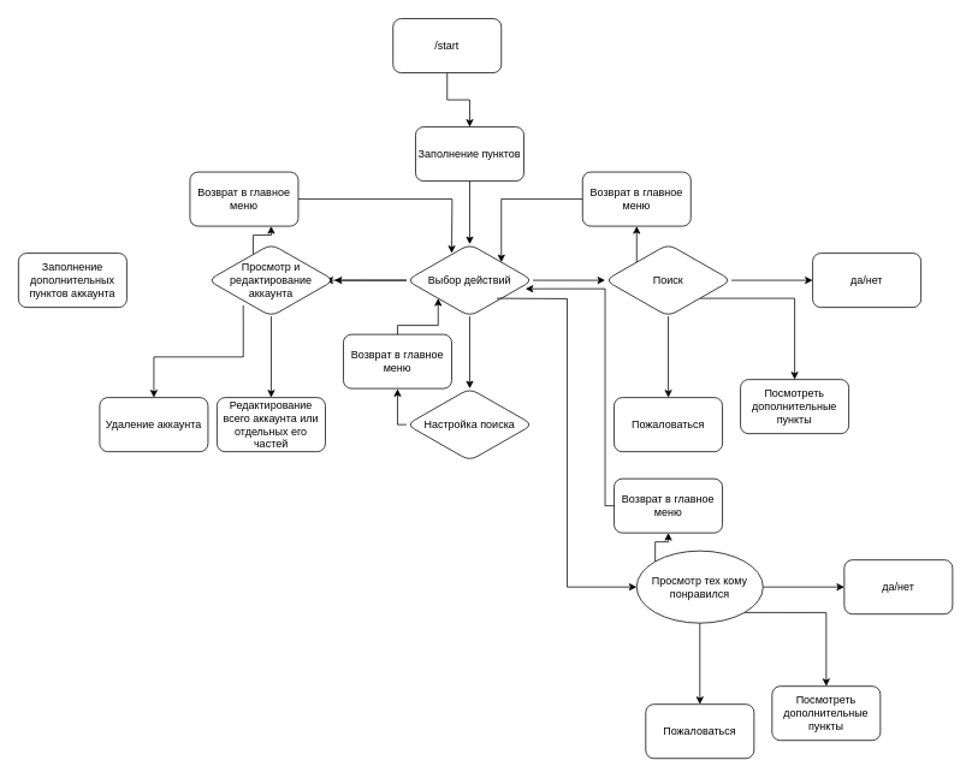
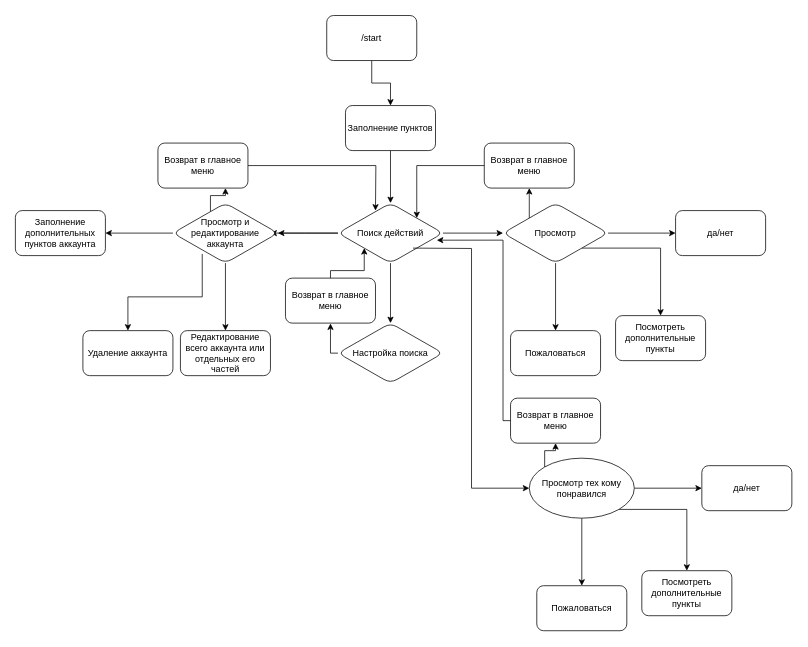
  <mxCell id="0" />
  <mxCell id="1" parent="0" />
  <mxCell id="2" value="" style="edgeStyle=orthogonalEdgeStyle;rounded=0;orthogonalLoop=1;jettySize=auto;html=1;" parent="1" source="3" target="5" edge="1"><mxGeometry relative="1" as="geometry" /></mxCell>
  <mxCell id="3" value="/start" style="rounded=1;whiteSpace=wrap;html=1;" parent="1" vertex="1"><mxGeometry x="435" y="20" width="120" height="60" as="geometry" /></mxCell>
  <mxCell id="4" value="" style="edgeStyle=orthogonalEdgeStyle;rounded=0;orthogonalLoop=1;jettySize=auto;html=1;" parent="1" source="5" target="10" edge="1"><mxGeometry relative="1" as="geometry" /></mxCell>
  <mxCell id="5" value="Заполнение пунктов" style="rounded=1;whiteSpace=wrap;html=1;" parent="1" vertex="1"><mxGeometry x="460" y="140" width="120" height="60" as="geometry" /></mxCell>
  <mxCell id="6" value="" style="edgeStyle=orthogonalEdgeStyle;rounded=0;orthogonalLoop=1;jettySize=auto;html=1;" parent="1" source="10" edge="1"><mxGeometry relative="1" as="geometry"><mxPoint x="360" y="310" as="targetPoint" /></mxGeometry></mxCell>
  <mxCell id="7" value="" style="edgeStyle=orthogonalEdgeStyle;rounded=0;orthogonalLoop=1;jettySize=auto;html=1;" parent="1" source="10" target="15" edge="1"><mxGeometry relative="1" as="geometry" /></mxCell>
  <mxCell id="8" value="" style="edgeStyle=orthogonalEdgeStyle;rounded=0;orthogonalLoop=1;jettySize=auto;html=1;" parent="1" source="10" target="16" edge="1"><mxGeometry relative="1" as="geometry" /></mxCell>
  <mxCell id="9" value="" style="edgeStyle=orthogonalEdgeStyle;rounded=0;orthogonalLoop=1;jettySize=auto;html=1;" parent="1" source="10" target="20" edge="1"><mxGeometry relative="1" as="geometry" /></mxCell>
- <mxCell id="10" value="Выбор действий" style="rhombus;whiteSpace=wrap;html=1;rounded=1;" parent="1" vertex="1"><mxGeometry x="450" y="270" width="140" height="80" as="geometry" /></mxCell>
+ <mxCell id="10" value="Поиск действий" style="rhombus;whiteSpace=wrap;html=1;rounded=1;" parent="1" vertex="1"><mxGeometry x="450" y="270" width="140" height="80" as="geometry" /></mxCell>
  <mxCell id="11" value="" style="edgeStyle=orthogonalEdgeStyle;rounded=0;orthogonalLoop=1;jettySize=auto;html=1;entryX=0.5;entryY=0;entryDx=0;entryDy=0;" parent="1" source="15" target="21" edge="1"><mxGeometry relative="1" as="geometry"><mxPoint x="300" y="430" as="targetPoint" /></mxGeometry></mxCell>
+ <mxCell id="12" value="" style="edgeStyle=orthogonalEdgeStyle;rounded=0;orthogonalLoop=1;jettySize=auto;html=1;" parent="1" source="15" target="22" edge="1"><mxGeometry relative="1" as="geometry" /></mxCell>
  <mxCell id="13" value="" style="edgeStyle=orthogonalEdgeStyle;rounded=0;orthogonalLoop=1;jettySize=auto;html=1;exitX=0.279;exitY=0.848;exitDx=0;exitDy=0;exitPerimeter=0;" parent="1" source="15" target="23" edge="1"><mxGeometry relative="1" as="geometry" /></mxCell>
  <mxCell id="14" value="" style="edgeStyle=orthogonalEdgeStyle;rounded=0;orthogonalLoop=1;jettySize=auto;html=1;" parent="1" source="15" target="25" edge="1"><mxGeometry relative="1" as="geometry"><Array as="points"><mxPoint x="280" y="260" /><mxPoint x="300" y="260" /></Array></mxGeometry></mxCell>
  <mxCell id="15" value="Просмотр и редактирование аккаунта" style="rhombus;whiteSpace=wrap;html=1;rounded=1;" parent="1" vertex="1"><mxGeometry x="230" y="270" width="140" height="80" as="geometry" /></mxCell>
  <mxCell id="16" value="Настройка поиска" style="rhombus;whiteSpace=wrap;html=1;rounded=1;" parent="1" vertex="1"><mxGeometry x="450" y="430" width="140" height="80" as="geometry" /></mxCell>
  <mxCell id="17" value="" style="edgeStyle=orthogonalEdgeStyle;rounded=0;orthogonalLoop=1;jettySize=auto;html=1;" parent="1" source="20" target="29" edge="1"><mxGeometry relative="1" as="geometry" /></mxCell>
  <mxCell id="18" value="" style="edgeStyle=orthogonalEdgeStyle;rounded=0;orthogonalLoop=1;jettySize=auto;html=1;" parent="1" source="20" target="30" edge="1"><mxGeometry relative="1" as="geometry" /></mxCell>
  <mxCell id="19" value="" style="edgeStyle=orthogonalEdgeStyle;rounded=0;orthogonalLoop=1;jettySize=auto;html=1;exitX=1;exitY=1;exitDx=0;exitDy=0;" parent="1" source="20" target="31" edge="1"><mxGeometry relative="1" as="geometry" /></mxCell>
- <mxCell id="20" value="Поиск" style="rhombus;whiteSpace=wrap;html=1;rounded=1;" parent="1" vertex="1"><mxGeometry x="670" y="270" width="140" height="80" as="geometry" /></mxCell>
+ <mxCell id="20" value="Просмотр" style="rhombus;whiteSpace=wrap;html=1;rounded=1;" parent="1" vertex="1"><mxGeometry x="670" y="270" width="140" height="80" as="geometry" /></mxCell>
  <mxCell id="21" value="Редактирование всего аккаунта или отдельных его частей" style="whiteSpace=wrap;html=1;rounded=1;" parent="1" vertex="1"><mxGeometry x="240" y="440" width="120" height="60" as="geometry" /></mxCell>
  <mxCell id="22" value="Заполнение дополнительных пунктов аккаунта" style="whiteSpace=wrap;html=1;rounded=1;" parent="1" vertex="1"><mxGeometry x="20" y="280" width="120" height="60" as="geometry" /></mxCell>
  <mxCell id="23" value="Удаление аккаунта" style="whiteSpace=wrap;html=1;rounded=1;" parent="1" vertex="1"><mxGeometry x="110" y="440" width="120" height="60" as="geometry" /></mxCell>
  <mxCell id="24" value="" style="edgeStyle=orthogonalEdgeStyle;rounded=0;orthogonalLoop=1;jettySize=auto;html=1;" parent="1" source="25" edge="1"><mxGeometry relative="1" as="geometry"><mxPoint x="500" y="280" as="targetPoint" /></mxGeometry></mxCell>
  <mxCell id="25" value="Возврат в главное меню" style="whiteSpace=wrap;html=1;rounded=1;" parent="1" vertex="1"><mxGeometry x="210" y="190" width="120" height="60" as="geometry" /></mxCell>
  <mxCell id="26" value="Возврат в главное меню" style="whiteSpace=wrap;html=1;rounded=1;" parent="1" vertex="1"><mxGeometry x="645" y="190" width="120" height="60" as="geometry" /></mxCell>
  <mxCell id="27" value="" style="endArrow=classic;html=1;rounded=0;edgeStyle=orthogonalEdgeStyle;exitX=0;exitY=0;exitDx=0;exitDy=0;entryX=0.5;entryY=1;entryDx=0;entryDy=0;" parent="1" source="20" target="26" edge="1"><mxGeometry width="50" height="50" relative="1" as="geometry"><mxPoint x="650" y="270" as="sourcePoint" /><mxPoint x="700" y="220" as="targetPoint" /></mxGeometry></mxCell>
  <mxCell id="28" value="" style="endArrow=classic;html=1;rounded=0;edgeStyle=orthogonalEdgeStyle;exitX=0;exitY=0.5;exitDx=0;exitDy=0;entryX=1;entryY=0;entryDx=0;entryDy=0;" parent="1" source="26" target="10" edge="1"><mxGeometry width="50" height="50" relative="1" as="geometry"><mxPoint x="620" y="210" as="sourcePoint" /><mxPoint x="670" y="160" as="targetPoint" /></mxGeometry></mxCell>
  <mxCell id="29" value="да/нет" style="whiteSpace=wrap;html=1;rounded=1;" parent="1" vertex="1"><mxGeometry x="900" y="280" width="120" height="60" as="geometry" /></mxCell>
  <mxCell id="30" value="Пожаловаться" style="whiteSpace=wrap;html=1;rounded=1;" parent="1" vertex="1"><mxGeometry x="680" y="440" width="120" height="60" as="geometry" /></mxCell>
  <mxCell id="31" value="Посмотреть дополнительные пункты" style="whiteSpace=wrap;html=1;rounded=1;" parent="1" vertex="1"><mxGeometry x="820" y="420" width="120" height="60" as="geometry" /></mxCell>
  <mxCell id="32" value="Возврат в главное меню" style="whiteSpace=wrap;html=1;rounded=1;" parent="1" vertex="1"><mxGeometry x="380" y="370" width="120" height="60" as="geometry" /></mxCell>
  <mxCell id="33" value="" style="endArrow=classic;html=1;rounded=0;edgeStyle=orthogonalEdgeStyle;exitX=0;exitY=0.5;exitDx=0;exitDy=0;" parent="1" source="16" edge="1"><mxGeometry width="50" height="50" relative="1" as="geometry"><mxPoint x="620" y="300" as="sourcePoint" /><mxPoint x="440" y="430" as="targetPoint" /></mxGeometry></mxCell>
  <mxCell id="34" value="" style="endArrow=classic;html=1;rounded=0;edgeStyle=orthogonalEdgeStyle;exitX=0.5;exitY=0;exitDx=0;exitDy=0;entryX=0;entryY=1;entryDx=0;entryDy=0;" parent="1" source="32" target="10" edge="1"><mxGeometry width="50" height="50" relative="1" as="geometry"><mxPoint x="620" y="300" as="sourcePoint" /><mxPoint x="670" y="250" as="targetPoint" /></mxGeometry></mxCell>
  <mxCell id="35" value="" style="edgeStyle=orthogonalEdgeStyle;rounded=0;orthogonalLoop=1;jettySize=auto;html=1;" edge="1" parent="1" source="38" target="41"><mxGeometry relative="1" as="geometry" /></mxCell>
  <mxCell id="36" value="" style="edgeStyle=orthogonalEdgeStyle;rounded=0;orthogonalLoop=1;jettySize=auto;html=1;" edge="1" parent="1" source="38" target="42"><mxGeometry relative="1" as="geometry" /></mxCell>
  <mxCell id="37" value="" style="edgeStyle=orthogonalEdgeStyle;rounded=0;orthogonalLoop=1;jettySize=auto;html=1;exitX=1;exitY=1;exitDx=0;exitDy=0;" edge="1" parent="1" source="38" target="43"><mxGeometry relative="1" as="geometry" /></mxCell>
  <mxCell id="38" value="Просмотр тех кому понравился" style="ellipse;whiteSpace=wrap;html=1;" vertex="1" parent="1"><mxGeometry x="705" y="610" width="140" height="80" as="geometry" /></mxCell>
  <mxCell id="39" value="Возврат в главное меню" style="whiteSpace=wrap;html=1;rounded=1;" vertex="1" parent="1"><mxGeometry x="680" y="530" width="120" height="60" as="geometry" /></mxCell>
  <mxCell id="40" value="" style="endArrow=classic;html=1;rounded=0;edgeStyle=orthogonalEdgeStyle;exitX=0;exitY=0;exitDx=0;exitDy=0;entryX=0.5;entryY=1;entryDx=0;entryDy=0;" edge="1" parent="1" source="38" target="39"><mxGeometry width="50" height="50" relative="1" as="geometry"><mxPoint x="685" y="610" as="sourcePoint" /><mxPoint x="735" y="560" as="targetPoint" /></mxGeometry></mxCell>
  <mxCell id="41" value="да/нет" style="whiteSpace=wrap;html=1;rounded=1;" vertex="1" parent="1"><mxGeometry x="935" y="620" width="120" height="60" as="geometry" /></mxCell>
  <mxCell id="42" value="Пожаловаться" style="whiteSpace=wrap;html=1;rounded=1;" vertex="1" parent="1"><mxGeometry x="715" y="780" width="120" height="60" as="geometry" /></mxCell>
  <mxCell id="43" value="Посмотреть дополнительные пункты" style="whiteSpace=wrap;html=1;rounded=1;" vertex="1" parent="1"><mxGeometry x="855" y="760" width="120" height="60" as="geometry" /></mxCell>
  <mxCell id="44" value="" style="endArrow=classic;html=1;rounded=0;edgeStyle=orthogonalEdgeStyle;exitX=0;exitY=0.5;exitDx=0;exitDy=0;entryX=0.941;entryY=0.618;entryDx=0;entryDy=0;entryPerimeter=0;" edge="1" parent="1" source="39" target="10"><mxGeometry width="50" height="50" relative="1" as="geometry"><mxPoint x="640" y="590" as="sourcePoint" /><mxPoint x="690" y="540" as="targetPoint" /><Array as="points"><mxPoint x="670" y="560" /><mxPoint x="670" y="319" /></Array></mxGeometry></mxCell>
  <mxCell id="45" value="" style="endArrow=classic;html=1;rounded=0;edgeStyle=orthogonalEdgeStyle;entryX=0;entryY=0.5;entryDx=0;entryDy=0;" edge="1" parent="1" target="38"><mxGeometry width="50" height="50" relative="1" as="geometry"><mxPoint x="550" y="330" as="sourcePoint" /><mxPoint x="600" y="280" as="targetPoint" /></mxGeometry></mxCell>
